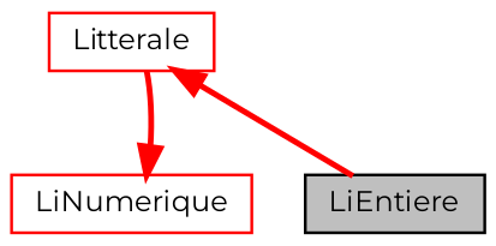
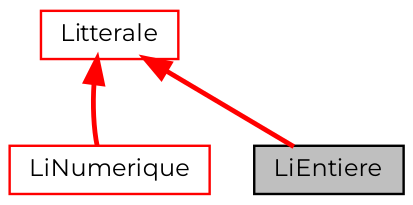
  digraph {
    fontname=Montserrat
    node [color=red fillcolor=white fontname=Montserrat fontsize=10 shape=record style=filled]
    edge [color=red dir=back fontname=Montserrat fontsize=10 labelfontname=Helvetica labelfontsize=10 style=bold]
    n1 [color=black fillcolor=grey75 fontcolor=black height=0.2 label=LiEntiere width=0.4]
    n2 [height=0.2 label=LiNumerique width=0.4]
    n3 [height=0.2 label=Litterale width=0.4]
    n3 -> n1
-   n2 -> n3
+   n3 -> n2
  }
